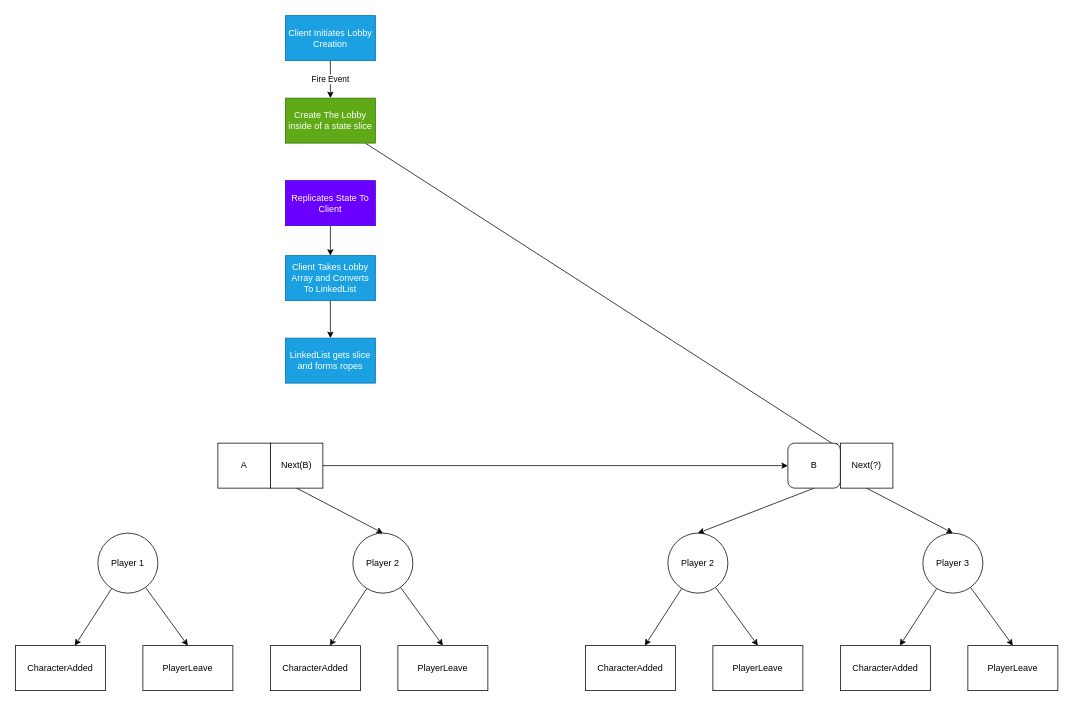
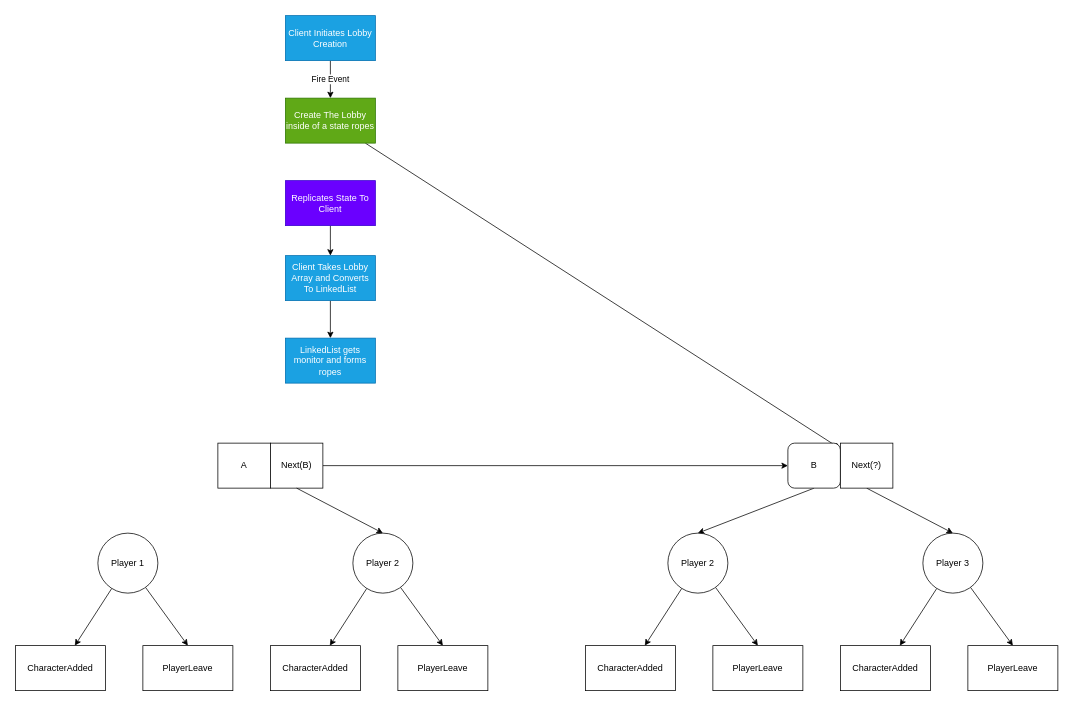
  <mxCell id="0" />
  <mxCell id="1" parent="0" />
  <mxCell id="2" value="Fire Event" style="edgeStyle=none;html=1;entryX=0.5;entryY=0;entryDx=0;entryDy=0;" edge="1" parent="1" source="3" target="5"><mxGeometry relative="1" as="geometry" /></mxCell>
  <mxCell id="3" value="Client Initiates Lobby Creation" style="rounded=0;whiteSpace=wrap;html=1;fillColor=#1ba1e2;fontColor=#ffffff;strokeColor=#006EAF;" vertex="1" parent="1"><mxGeometry x="380" y="20" width="120" height="60" as="geometry" /></mxCell>
  <mxCell id="4" style="edgeStyle=none;html=1;" edge="1" parent="1" source="5" target="38"><mxGeometry relative="1" as="geometry" /></mxCell>
- <mxCell id="5" value="Create The Lobby inside of a state slice" style="rounded=0;whiteSpace=wrap;html=1;fillColor=#60a917;fontColor=#ffffff;strokeColor=#2D7600;" vertex="1" parent="1"><mxGeometry x="380" y="130" width="120" height="60" as="geometry" /></mxCell>
+ <mxCell id="5" value="Create The Lobby inside of a state ropes" style="rounded=0;whiteSpace=wrap;html=1;fillColor=#60a917;fontColor=#ffffff;strokeColor=#2D7600;" vertex="1" parent="1"><mxGeometry x="380" y="130" width="120" height="60" as="geometry" /></mxCell>
  <mxCell id="6" style="edgeStyle=none;html=1;" edge="1" parent="1" source="7" target="9"><mxGeometry relative="1" as="geometry" /></mxCell>
  <mxCell id="7" value="Replicates State To Client" style="rounded=0;whiteSpace=wrap;html=1;fillColor=#6a00ff;fontColor=#ffffff;strokeColor=#3700CC;" vertex="1" parent="1"><mxGeometry x="380" y="240" width="120" height="60" as="geometry" /></mxCell>
  <mxCell id="8" style="edgeStyle=none;html=1;" edge="1" parent="1" source="9" target="10"><mxGeometry relative="1" as="geometry" /></mxCell>
  <mxCell id="9" value="Client Takes Lobby Array and Converts To LinkedList" style="rounded=0;whiteSpace=wrap;html=1;fillColor=#1ba1e2;fontColor=#ffffff;strokeColor=#006EAF;" vertex="1" parent="1"><mxGeometry x="380" y="340" width="120" height="60" as="geometry" /></mxCell>
- <mxCell id="10" value="LinkedList gets slice and forms ropes" style="rounded=0;whiteSpace=wrap;html=1;fillColor=#1ba1e2;fontColor=#ffffff;strokeColor=#006EAF;" vertex="1" parent="1"><mxGeometry x="380" y="450" width="120" height="60" as="geometry" /></mxCell>
+ <mxCell id="10" value="LinkedList gets monitor and forms ropes" style="rounded=0;whiteSpace=wrap;html=1;fillColor=#1ba1e2;fontColor=#ffffff;strokeColor=#006EAF;" vertex="1" parent="1"><mxGeometry x="380" y="450" width="120" height="60" as="geometry" /></mxCell>
  <mxCell id="11" value="A" style="rounded=0;whiteSpace=wrap;html=1;" vertex="1" parent="1"><mxGeometry x="290" y="590" width="70" height="60" as="geometry" /></mxCell>
  <mxCell id="12" style="edgeStyle=none;html=1;entryX=0;entryY=0.5;entryDx=0;entryDy=0;" edge="1" parent="1" source="13" target="37"><mxGeometry relative="1" as="geometry" /></mxCell>
  <mxCell id="13" value="Next(B)" style="rounded=0;whiteSpace=wrap;html=1;" vertex="1" parent="1"><mxGeometry x="360" y="590" width="70" height="60" as="geometry" /></mxCell>
  <mxCell id="14" value="" style="edgeStyle=none;html=1;" edge="1" parent="1" source="16" target="17"><mxGeometry relative="1" as="geometry" /></mxCell>
  <mxCell id="15" style="edgeStyle=none;html=1;entryX=0.5;entryY=0;entryDx=0;entryDy=0;" edge="1" parent="1" source="16" target="18"><mxGeometry relative="1" as="geometry" /></mxCell>
  <mxCell id="16" value="Player 1" style="ellipse;whiteSpace=wrap;html=1;aspect=fixed;" vertex="1" parent="1"><mxGeometry x="130" y="710" width="80" height="80" as="geometry" /></mxCell>
  <mxCell id="17" value="CharacterAdded" style="whiteSpace=wrap;html=1;" vertex="1" parent="1"><mxGeometry x="20" y="860" width="120" height="60" as="geometry" /></mxCell>
  <mxCell id="18" value="PlayerLeave" style="whiteSpace=wrap;html=1;" vertex="1" parent="1"><mxGeometry x="190" y="860" width="120" height="60" as="geometry" /></mxCell>
  <mxCell id="19" value="" style="edgeStyle=none;html=1;" edge="1" source="21" target="22" parent="1"><mxGeometry relative="1" as="geometry" /></mxCell>
  <mxCell id="20" style="edgeStyle=none;html=1;entryX=0.5;entryY=0;entryDx=0;entryDy=0;" edge="1" source="21" target="23" parent="1"><mxGeometry relative="1" as="geometry" /></mxCell>
  <mxCell id="21" value="Player 2" style="ellipse;whiteSpace=wrap;html=1;aspect=fixed;" vertex="1" parent="1"><mxGeometry x="470" y="710" width="80" height="80" as="geometry" /></mxCell>
  <mxCell id="22" value="CharacterAdded" style="whiteSpace=wrap;html=1;" vertex="1" parent="1"><mxGeometry x="360" y="860" width="120" height="60" as="geometry" /></mxCell>
  <mxCell id="23" value="PlayerLeave" style="whiteSpace=wrap;html=1;" vertex="1" parent="1"><mxGeometry x="530" y="860" width="120" height="60" as="geometry" /></mxCell>
  <mxCell id="24" style="edgeStyle=none;html=1;entryX=0.5;entryY=0;entryDx=0;entryDy=0;exitX=0.5;exitY=1;exitDx=0;exitDy=0;" edge="1" target="21" parent="1" source="13"><mxGeometry relative="1" as="geometry"><mxPoint x="665" y="650" as="sourcePoint" /></mxGeometry></mxCell>
  <mxCell id="25" style="edgeStyle=none;html=1;entryX=0.5;entryY=0;entryDx=0;entryDy=0;exitX=0.5;exitY=1;exitDx=0;exitDy=0;" edge="1" source="37" target="28" parent="1"><mxGeometry relative="1" as="geometry" /></mxCell>
  <mxCell id="26" value="" style="edgeStyle=none;html=1;" edge="1" source="28" target="29" parent="1"><mxGeometry relative="1" as="geometry" /></mxCell>
  <mxCell id="27" style="edgeStyle=none;html=1;entryX=0.5;entryY=0;entryDx=0;entryDy=0;" edge="1" source="28" target="30" parent="1"><mxGeometry relative="1" as="geometry" /></mxCell>
  <mxCell id="28" value="Player 2" style="ellipse;whiteSpace=wrap;html=1;aspect=fixed;" vertex="1" parent="1"><mxGeometry x="890" y="710" width="80" height="80" as="geometry" /></mxCell>
  <mxCell id="29" value="CharacterAdded" style="whiteSpace=wrap;html=1;" vertex="1" parent="1"><mxGeometry x="780" y="860" width="120" height="60" as="geometry" /></mxCell>
  <mxCell id="30" value="PlayerLeave" style="whiteSpace=wrap;html=1;" vertex="1" parent="1"><mxGeometry x="950" y="860" width="120" height="60" as="geometry" /></mxCell>
  <mxCell id="31" value="" style="edgeStyle=none;html=1;" edge="1" source="33" target="34" parent="1"><mxGeometry relative="1" as="geometry" /></mxCell>
  <mxCell id="32" style="edgeStyle=none;html=1;entryX=0.5;entryY=0;entryDx=0;entryDy=0;" edge="1" source="33" target="35" parent="1"><mxGeometry relative="1" as="geometry" /></mxCell>
  <mxCell id="33" value="Player 3" style="ellipse;whiteSpace=wrap;html=1;aspect=fixed;" vertex="1" parent="1"><mxGeometry x="1230" y="710" width="80" height="80" as="geometry" /></mxCell>
  <mxCell id="34" value="CharacterAdded" style="whiteSpace=wrap;html=1;" vertex="1" parent="1"><mxGeometry x="1120" y="860" width="120" height="60" as="geometry" /></mxCell>
  <mxCell id="35" value="PlayerLeave" style="whiteSpace=wrap;html=1;" vertex="1" parent="1"><mxGeometry x="1290" y="860" width="120" height="60" as="geometry" /></mxCell>
  <mxCell id="36" style="edgeStyle=none;html=1;entryX=0.5;entryY=0;entryDx=0;entryDy=0;exitX=0.5;exitY=1;exitDx=0;exitDy=0;" edge="1" source="38" target="33" parent="1"><mxGeometry relative="1" as="geometry"><mxPoint x="1425" y="650" as="sourcePoint" /></mxGeometry></mxCell>
  <mxCell id="37" value="B" style="whiteSpace=wrap;html=1;rounded=1;" vertex="1" parent="1"><mxGeometry x="1050" y="590" width="70" height="60" as="geometry" /></mxCell>
  <mxCell id="38" value="Next(?)" style="rounded=0;whiteSpace=wrap;html=1;" vertex="1" parent="1"><mxGeometry x="1120" y="590" width="70" height="60" as="geometry" /></mxCell>
